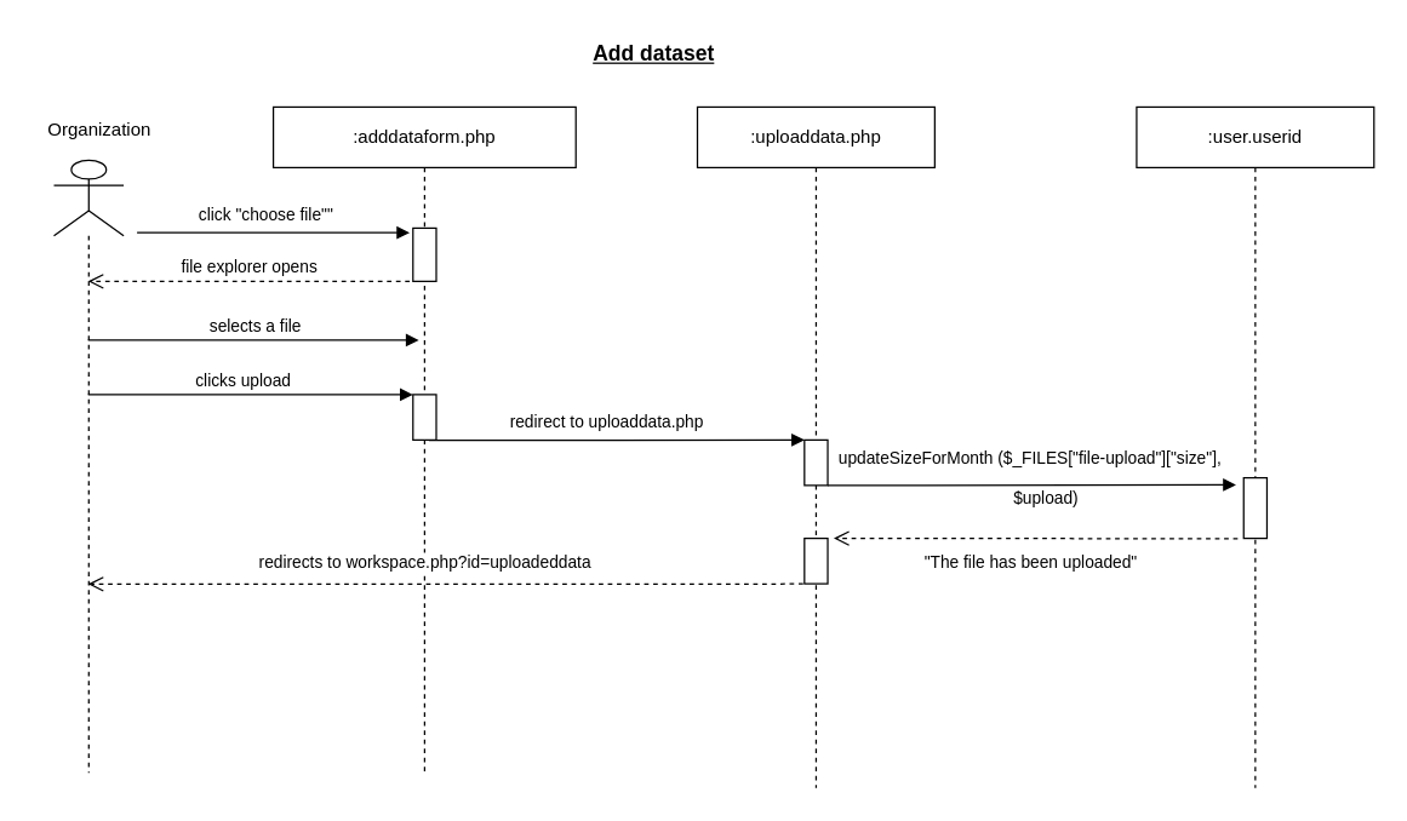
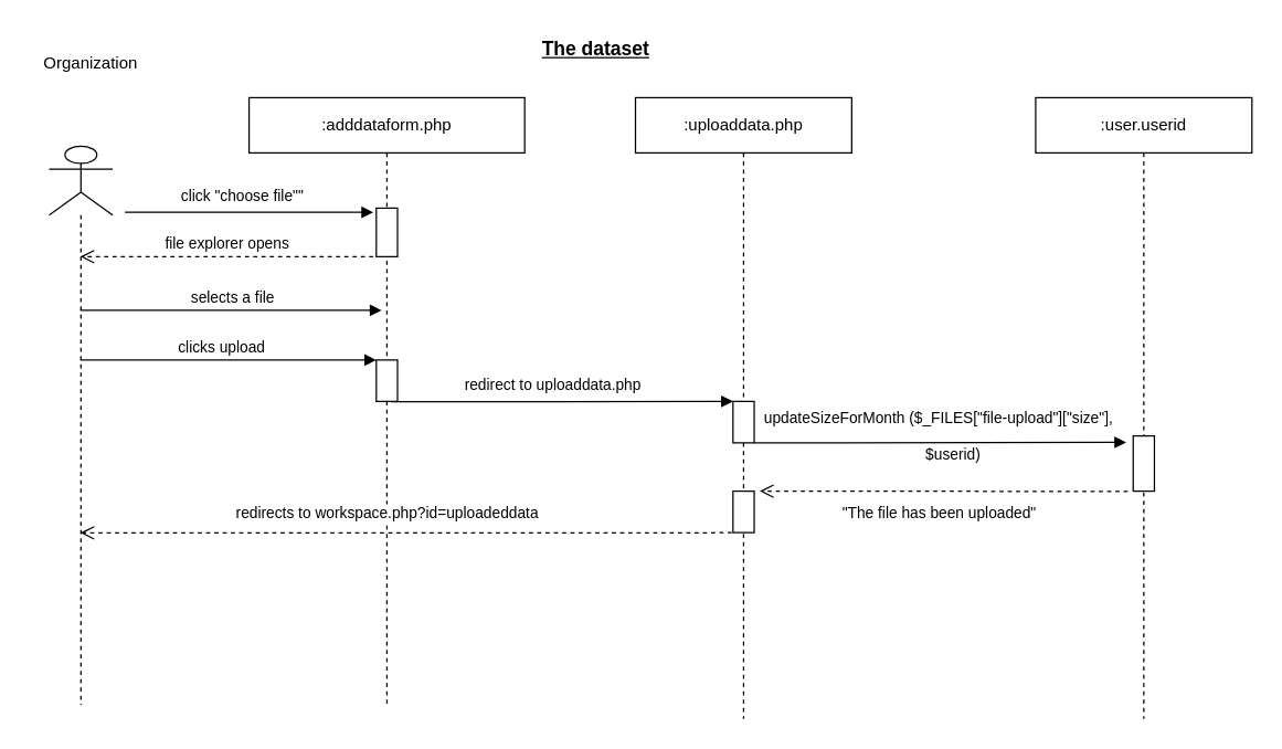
  <mxCell id="0" />
  <mxCell id="1" parent="0" />
  <mxCell id="2" value=":user.userid" style="shape=umlLifeline;perimeter=lifelinePerimeter;whiteSpace=wrap;html=1;container=0;collapsible=0;recursiveResize=0;outlineConnect=0;" parent="1" vertex="1"><mxGeometry x="750" y="70" width="156.72" height="450" as="geometry" /></mxCell>
  <mxCell id="3" value="click &quot;choose file&quot;&quot;" style="html=1;verticalAlign=bottom;endArrow=block;rounded=0;elbow=vertical;" parent="1" edge="1"><mxGeometry x="-0.059" y="3" width="80" relative="1" as="geometry"><mxPoint x="90" y="153" as="sourcePoint" /><mxPoint x="270" y="153" as="targetPoint" /><mxPoint as="offset" /></mxGeometry></mxCell>
  <mxCell id="4" value="" style="shape=umlLifeline;participant=umlActor;perimeter=lifelinePerimeter;whiteSpace=wrap;html=1;container=0;collapsible=0;recursiveResize=0;verticalAlign=top;spacingTop=36;outlineConnect=0;fontFamily=Helvetica;fontSize=12;fontColor=default;align=center;strokeColor=default;fillColor=default;size=50;" parent="1" vertex="1"><mxGeometry x="35.1" y="105.14" width="46.09" height="404.86" as="geometry" /></mxCell>
- <mxCell id="5" value="Organization" style="text;html=1;align=center;verticalAlign=middle;resizable=1;points=[];autosize=1;strokeColor=none;fillColor=none;container=0;movable=1;rotatable=1;deletable=1;editable=1;connectable=1;locked=0;" parent="1" vertex="1"><mxGeometry x="20.1" y="70" width="90" height="30" as="geometry" /></mxCell>
+ <mxCell id="5" value="Organization" style="text;html=1;align=center;verticalAlign=middle;resizable=1;points=[];autosize=1;strokeColor=none;fillColor=none;container=0;movable=1;rotatable=1;deletable=1;editable=1;connectable=1;locked=0;" parent="1" vertex="1"><mxGeometry x="20.1" y="30" width="90" height="30" as="geometry" /></mxCell>
  <mxCell id="6" value=":adddataform.php" style="shape=umlLifeline;perimeter=lifelinePerimeter;whiteSpace=wrap;html=1;container=0;collapsible=0;recursiveResize=0;outlineConnect=0;" parent="1" vertex="1"><mxGeometry x="180" y="70" width="199.75" height="440" as="geometry" /></mxCell>
  <mxCell id="7" value="" style="html=1;points=[];perimeter=orthogonalPerimeter;container=0;" parent="1" vertex="1"><mxGeometry x="272.19" y="260" width="15.37" height="30" as="geometry" /></mxCell>
  <mxCell id="8" value="redirects to&amp;nbsp;workspace.php?id=uploadeddata" style="html=1;verticalAlign=bottom;endArrow=open;dashed=1;endSize=8;rounded=0;elbow=vertical;" parent="1" target="4" edge="1"><mxGeometry x="0.058" y="-5" relative="1" as="geometry"><mxPoint x="529.832" y="385" as="sourcePoint" /><mxPoint x="287.563" y="385.28" as="targetPoint" /><mxPoint as="offset" /><Array as="points"><mxPoint x="509.857" y="385.189" /></Array></mxGeometry></mxCell>
  <mxCell id="9" value="" style="html=1;points=[];perimeter=orthogonalPerimeter;container=0;" parent="1" vertex="1"><mxGeometry x="272.19" y="150" width="15.37" height="35.17" as="geometry" /></mxCell>
  <mxCell id="10" value="updateSizeForMonth ($_FILES[&quot;file-upload&quot;][&quot;size&quot;],&amp;nbsp;" style="html=1;verticalAlign=bottom;endArrow=block;rounded=0;entryX=-0.327;entryY=0.116;entryDx=0;entryDy=0;entryPerimeter=0;" parent="1" target="16" edge="1"><mxGeometry x="-0.002" y="9" width="80" relative="1" as="geometry"><mxPoint x="546.04" y="320" as="sourcePoint" /><mxPoint x="800" y="320" as="targetPoint" /><mxPoint as="offset" /></mxGeometry></mxCell>
  <mxCell id="11" value=":uploaddata.php" style="shape=umlLifeline;perimeter=lifelinePerimeter;whiteSpace=wrap;html=1;container=0;collapsible=0;recursiveResize=0;outlineConnect=0;" parent="1" vertex="1"><mxGeometry x="460" y="70" width="156.72" height="450" as="geometry" /></mxCell>
- <mxCell id="12" value="&lt;font style=&quot;font-size: 14px;&quot;&gt;&lt;b&gt;&lt;u&gt;Add dataset&lt;/u&gt;&lt;/b&gt;&lt;/font&gt;" style="text;html=1;align=center;verticalAlign=middle;resizable=0;points=[];autosize=1;strokeColor=none;fillColor=none;" parent="1" vertex="1"><mxGeometry x="380.56" y="20" width="100" height="30" as="geometry" /></mxCell>
+ <mxCell id="12" value="&lt;font style=&quot;font-size: 14px;&quot;&gt;&lt;b&gt;&lt;u&gt;The dataset&lt;/u&gt;&lt;/b&gt;&lt;/font&gt;" style="text;html=1;align=center;verticalAlign=middle;resizable=0;points=[];autosize=1;strokeColor=none;fillColor=none;" parent="1" vertex="1"><mxGeometry x="380.56" y="20" width="100" height="30" as="geometry" /></mxCell>
  <mxCell id="13" value="" style="html=1;points=[];perimeter=orthogonalPerimeter;container=0;" parent="1" vertex="1"><mxGeometry x="530.67" y="290" width="15.37" height="30" as="geometry" /></mxCell>
  <mxCell id="14" value="selects a file" style="html=1;verticalAlign=bottom;endArrow=block;rounded=0;elbow=vertical;entryX=0.481;entryY=0.35;entryDx=0;entryDy=0;entryPerimeter=0;" parent="1" source="4" edge="1" target="6"><mxGeometry x="0.011" width="80" relative="1" as="geometry"><mxPoint x="72.19" y="220" as="sourcePoint" /><mxPoint x="272.19" y="220" as="targetPoint" /><mxPoint as="offset" /></mxGeometry></mxCell>
  <mxCell id="15" value="" style="html=1;points=[];perimeter=orthogonalPerimeter;container=0;" parent="1" vertex="1"><mxGeometry x="530.67" y="355" width="15.37" height="30" as="geometry" /></mxCell>
  <mxCell id="16" value="" style="html=1;points=[];perimeter=orthogonalPerimeter;container=0;" parent="1" vertex="1"><mxGeometry x="820.68" y="315" width="15.37" height="40" as="geometry" /></mxCell>
  <mxCell id="17" value="&quot;The file has been uploaded&quot;" style="html=1;verticalAlign=bottom;endArrow=open;dashed=1;endSize=8;rounded=0;elbow=vertical;exitX=-0.256;exitY=1.005;exitDx=0;exitDy=0;exitPerimeter=0;" parent="1" source="16" edge="1"><mxGeometry x="0.025" y="25" relative="1" as="geometry"><mxPoint x="752.19" y="490" as="sourcePoint" /><mxPoint x="550" y="355" as="targetPoint" /><mxPoint as="offset" /><Array as="points" /></mxGeometry></mxCell>
  <mxCell id="18" value="file explorer opens" style="html=1;verticalAlign=bottom;endArrow=open;dashed=1;endSize=8;rounded=0;elbow=vertical;" parent="1" target="4" edge="1"><mxGeometry x="0.002" relative="1" as="geometry"><mxPoint x="270" y="185.17" as="sourcePoint" /><mxPoint x="100" y="185.17" as="targetPoint" /><mxPoint as="offset" /><Array as="points"><mxPoint x="250" y="185.17" /></Array></mxGeometry></mxCell>
  <mxCell id="19" value="redirect to&amp;nbsp;uploaddata.php" style="html=1;verticalAlign=bottom;endArrow=block;rounded=0;elbow=vertical;" parent="1" edge="1"><mxGeometry x="-0.059" y="3" width="80" relative="1" as="geometry"><mxPoint x="282.67" y="290.24" as="sourcePoint" /><mxPoint x="530.67" y="290" as="targetPoint" /><mxPoint as="offset" /></mxGeometry></mxCell>
  <mxCell id="20" value="clicks upload" style="html=1;verticalAlign=bottom;endArrow=block;rounded=0;elbow=vertical;" parent="1" source="4" edge="1"><mxGeometry x="-0.045" width="80" relative="1" as="geometry"><mxPoint x="49.19" y="260" as="sourcePoint" /><mxPoint x="272.19" y="260" as="targetPoint" /><mxPoint as="offset" /></mxGeometry></mxCell>
- <mxCell id="21" value="&lt;font style=&quot;font-size: 11px;&quot;&gt;$upload)&lt;/font&gt;" style="text;html=1;align=center;verticalAlign=middle;resizable=0;points=[];autosize=1;strokeColor=none;fillColor=none;" parent="1" vertex="1"><mxGeometry x="660" y="314" width="60" height="30" as="geometry" /></mxCell>
+ <mxCell id="21" value="&lt;font style=&quot;font-size: 11px;&quot;&gt;$userid)&lt;/font&gt;" style="text;html=1;align=center;verticalAlign=middle;resizable=0;points=[];autosize=1;strokeColor=none;fillColor=none;" parent="1" vertex="1"><mxGeometry x="660" y="314" width="60" height="30" as="geometry" /></mxCell>
